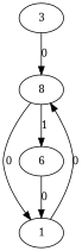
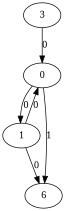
  digraph {
    fontname="Liberation Serif"
    node [fontname="Liberation Serif"]
    edge [fontname="Liberation Serif"]
-   0 [label=8]
+   0
    1
    n3 [label=6]
    3
    0 -> 1 [label=0]
    0 -> n3 [label=1]
    1 -> 0 [label=0]
-   n3 -> 1 [label=0]
+   1 -> n3 [label=0]
    3 -> 0 [label=0]
  }
